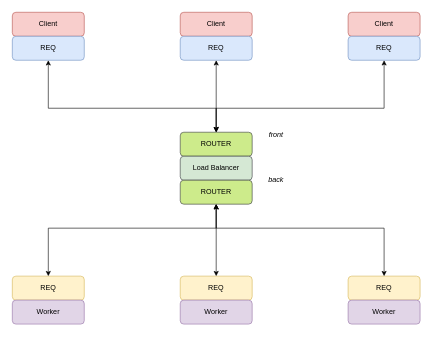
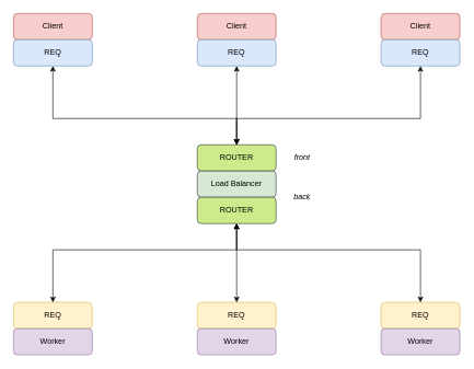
  <mxCell id="0" />
  <mxCell id="1" parent="0" />
  <mxCell id="2" value="Client" style="rounded=1;whiteSpace=wrap;html=1;fillColor=#f8cecc;strokeColor=#b85450;" vertex="1" parent="1"><mxGeometry x="20" y="20" width="120" height="40" as="geometry" /></mxCell>
  <mxCell id="3" value="REQ" style="rounded=1;whiteSpace=wrap;html=1;fillColor=#dae8fc;strokeColor=#6c8ebf;" vertex="1" parent="1"><mxGeometry x="20" y="60" width="120" height="40" as="geometry" /></mxCell>
  <mxCell id="4" value="Client" style="rounded=1;whiteSpace=wrap;html=1;fillColor=#f8cecc;strokeColor=#b85450;" vertex="1" parent="1"><mxGeometry x="300" y="20" width="120" height="40" as="geometry" /></mxCell>
  <mxCell id="5" value="REQ" style="rounded=1;whiteSpace=wrap;html=1;fillColor=#dae8fc;strokeColor=#6c8ebf;" vertex="1" parent="1"><mxGeometry x="300" y="60" width="120" height="40" as="geometry" /></mxCell>
  <mxCell id="6" value="Client" style="rounded=1;whiteSpace=wrap;html=1;fillColor=#f8cecc;strokeColor=#b85450;" vertex="1" parent="1"><mxGeometry x="580" y="20" width="120" height="40" as="geometry" /></mxCell>
  <mxCell id="7" value="REQ" style="rounded=1;whiteSpace=wrap;html=1;fillColor=#dae8fc;strokeColor=#6c8ebf;" vertex="1" parent="1"><mxGeometry x="580" y="60" width="120" height="40" as="geometry" /></mxCell>
  <mxCell id="8" value="ROUTER" style="rounded=1;whiteSpace=wrap;html=1;fillColor=#cdeb8b;strokeColor=#36393d;" vertex="1" parent="1"><mxGeometry x="300" y="220" width="120" height="40" as="geometry" /></mxCell>
  <mxCell id="9" value="Load Balancer" style="rounded=1;whiteSpace=wrap;html=1;fillColor=#d5e8d4;strokeColor=#36393d;" vertex="1" parent="1"><mxGeometry x="300" y="260" width="120" height="40" as="geometry" /></mxCell>
  <mxCell id="10" value="ROUTER" style="rounded=1;whiteSpace=wrap;html=1;fillColor=#cdeb8b;strokeColor=#36393d;" vertex="1" parent="1"><mxGeometry x="300" y="300" width="120" height="40" as="geometry" /></mxCell>
  <mxCell id="11" value="REQ" style="rounded=1;whiteSpace=wrap;html=1;fillColor=#fff2cc;strokeColor=#d6b656;" vertex="1" parent="1"><mxGeometry x="20" y="460" width="120" height="40" as="geometry" /></mxCell>
  <mxCell id="12" value="Worker" style="rounded=1;whiteSpace=wrap;html=1;fillColor=#e1d5e7;strokeColor=#9673a6;" vertex="1" parent="1"><mxGeometry x="20" y="500" width="120" height="40" as="geometry" /></mxCell>
  <mxCell id="13" value="REQ" style="rounded=1;whiteSpace=wrap;html=1;fillColor=#fff2cc;strokeColor=#d6b656;" vertex="1" parent="1"><mxGeometry x="300" y="460" width="120" height="40" as="geometry" /></mxCell>
  <mxCell id="14" value="Worker" style="rounded=1;whiteSpace=wrap;html=1;fillColor=#e1d5e7;strokeColor=#9673a6;" vertex="1" parent="1"><mxGeometry x="300" y="500" width="120" height="40" as="geometry" /></mxCell>
  <mxCell id="15" value="REQ" style="rounded=1;whiteSpace=wrap;html=1;fillColor=#fff2cc;strokeColor=#d6b656;" vertex="1" parent="1"><mxGeometry x="580" y="460" width="120" height="40" as="geometry" /></mxCell>
  <mxCell id="16" value="Worker" style="rounded=1;whiteSpace=wrap;html=1;fillColor=#e1d5e7;strokeColor=#9673a6;" vertex="1" parent="1"><mxGeometry x="580" y="500" width="120" height="40" as="geometry" /></mxCell>
  <mxCell id="17" value="" style="endArrow=classic;startArrow=classic;html=1;rounded=0;entryX=0.5;entryY=1;entryDx=0;entryDy=0;exitX=0.5;exitY=0;exitDx=0;exitDy=0;" edge="1" parent="1" source="8" target="3"><mxGeometry width="50" height="50" relative="1" as="geometry"><mxPoint x="340" y="320" as="sourcePoint" /><mxPoint x="390" y="270" as="targetPoint" /><Array as="points"><mxPoint x="360" y="180" /><mxPoint x="80" y="180" /></Array></mxGeometry></mxCell>
  <mxCell id="18" value="" style="endArrow=classic;startArrow=classic;html=1;rounded=0;entryX=0.5;entryY=1;entryDx=0;entryDy=0;exitX=0.5;exitY=0;exitDx=0;exitDy=0;" edge="1" parent="1" source="8" target="5"><mxGeometry width="50" height="50" relative="1" as="geometry"><mxPoint x="340" y="320" as="sourcePoint" /><mxPoint x="390" y="270" as="targetPoint" /></mxGeometry></mxCell>
  <mxCell id="19" value="" style="endArrow=classic;startArrow=classic;html=1;rounded=0;entryX=0.5;entryY=1;entryDx=0;entryDy=0;exitX=0.5;exitY=0;exitDx=0;exitDy=0;" edge="1" parent="1" source="8" target="7"><mxGeometry width="50" height="50" relative="1" as="geometry"><mxPoint x="340" y="320" as="sourcePoint" /><mxPoint x="390" y="270" as="targetPoint" /><Array as="points"><mxPoint x="360" y="180" /><mxPoint x="640" y="180" /></Array></mxGeometry></mxCell>
  <mxCell id="20" value="" style="endArrow=classic;startArrow=classic;html=1;rounded=0;exitX=0.5;exitY=0;exitDx=0;exitDy=0;entryX=0.5;entryY=1;entryDx=0;entryDy=0;" edge="1" parent="1" source="11" target="10"><mxGeometry width="50" height="50" relative="1" as="geometry"><mxPoint x="340" y="320" as="sourcePoint" /><mxPoint x="390" y="270" as="targetPoint" /><Array as="points"><mxPoint x="80" y="380" /><mxPoint x="360" y="380" /></Array></mxGeometry></mxCell>
  <mxCell id="21" value="" style="endArrow=classic;startArrow=classic;html=1;rounded=0;entryX=0.5;entryY=1;entryDx=0;entryDy=0;exitX=0.5;exitY=0;exitDx=0;exitDy=0;" edge="1" parent="1" source="13" target="10"><mxGeometry width="50" height="50" relative="1" as="geometry"><mxPoint x="340" y="320" as="sourcePoint" /><mxPoint x="390" y="270" as="targetPoint" /></mxGeometry></mxCell>
  <mxCell id="22" value="" style="endArrow=classic;startArrow=classic;html=1;rounded=0;entryX=0.5;entryY=0;entryDx=0;entryDy=0;exitX=0.5;exitY=1;exitDx=0;exitDy=0;" edge="1" parent="1" source="10" target="15"><mxGeometry width="50" height="50" relative="1" as="geometry"><mxPoint x="340" y="320" as="sourcePoint" /><mxPoint x="390" y="270" as="targetPoint" /><Array as="points"><mxPoint x="360" y="380" /><mxPoint x="640" y="380" /></Array></mxGeometry></mxCell>
- <mxCell id="23" value="&lt;i&gt;front&lt;/i&gt;" style="text;html=1;align=center;verticalAlign=middle;whiteSpace=wrap;rounded=0;" vertex="1" parent="1"><mxGeometry x="430" y="210" width="60" height="30" as="geometry" /></mxCell>
+ <mxCell id="23" value="&lt;i&gt;front&lt;/i&gt;" style="text;html=1;align=center;verticalAlign=middle;whiteSpace=wrap;rounded=0;" vertex="1" parent="1"><mxGeometry x="430" y="225" width="60" height="30" as="geometry" /></mxCell>
  <mxCell id="24" value="&lt;i&gt;back&lt;/i&gt;" style="text;html=1;align=center;verticalAlign=middle;whiteSpace=wrap;rounded=0;" vertex="1" parent="1"><mxGeometry x="430" y="285" width="60" height="30" as="geometry" /></mxCell>
